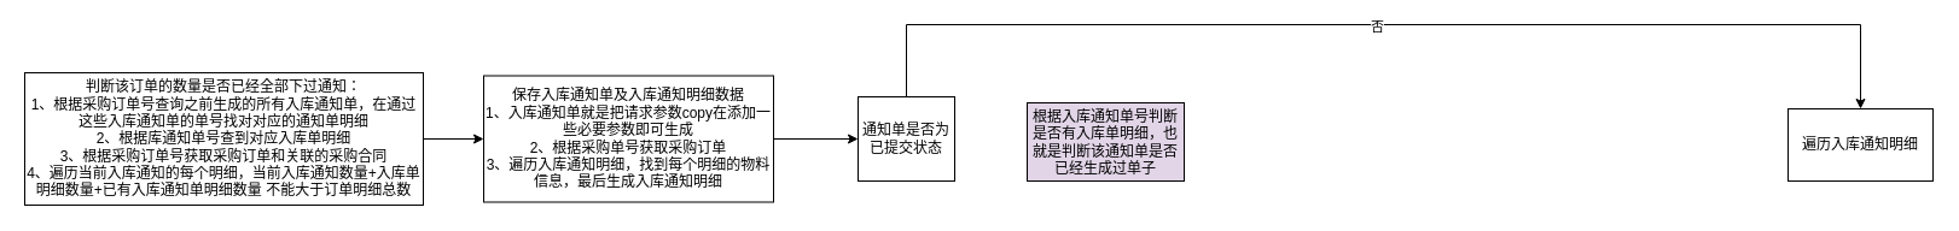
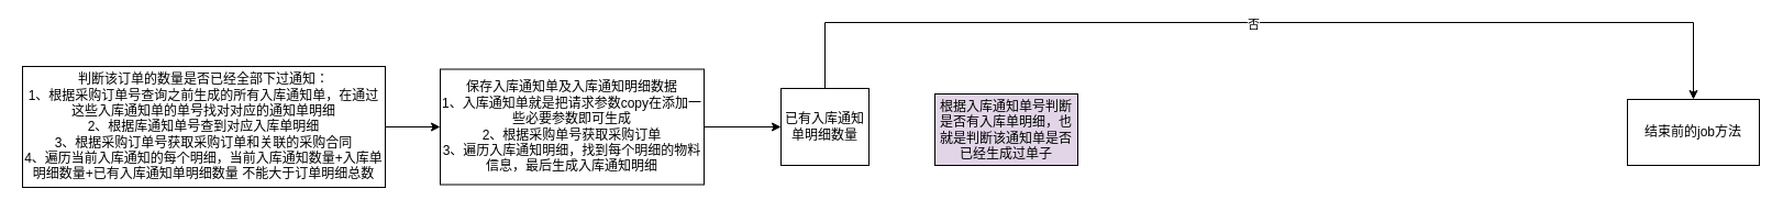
  <mxCell id="0" />
  <mxCell id="1" parent="0" />
  <mxCell id="2" value="" style="edgeStyle=orthogonalEdgeStyle;rounded=0;orthogonalLoop=1;jettySize=auto;html=1;" edge="1" parent="1" source="3" target="5"><mxGeometry relative="1" as="geometry" /></mxCell>
  <mxCell id="3" value="判断该订单的数量是否已经全部下过通知：&lt;br&gt;1、根据采购订单号查询之前生成的所有入库通知单，在通过这些入库通知单的单号找对对应的通知单明细&lt;br&gt;2、根据库通知单号查到对应入库单明细&lt;br&gt;3、根据采购订单号获取采购订单和关联的采购合同&lt;br&gt;4、遍历当前入库通知的每个明细，当前入库通知数量+入库单明细数量+已有入库通知单明细数量 不能大于订单明细总数" style="rounded=0;whiteSpace=wrap;html=1;" vertex="1" parent="1"><mxGeometry y="60" width="330" height="110" as="geometry" x="20" /></mxCell>
  <mxCell id="4" value="" style="edgeStyle=orthogonalEdgeStyle;rounded=0;orthogonalLoop=1;jettySize=auto;html=1;" edge="1" parent="1" source="5" target="6"><mxGeometry relative="1" as="geometry" /></mxCell>
  <mxCell id="5" value="保存入库通知单及入库通知明细数据&lt;br&gt;1、入库通知单就是把请求参数copy在添加一些必要参数即可生成&lt;br&gt;2、根据采购单号获取采购订单&lt;br&gt;3、遍历入库通知明细，找到每个明细的物料信息，最后生成入库通知明细" style="whiteSpace=wrap;html=1;rounded=0;" vertex="1" parent="1"><mxGeometry x="400" y="62.5" width="240" height="105" as="geometry" /></mxCell>
- <mxCell id="6" value="通知单是否为已提交状态" style="whiteSpace=wrap;html=1;rounded=0;" vertex="1" parent="1"><mxGeometry x="710" y="80" width="80" height="70" as="geometry" /></mxCell>
+ <mxCell id="6" value="已有入库通知单明细数量" style="whiteSpace=wrap;html=1;rounded=0;" vertex="1" parent="1"><mxGeometry x="710" y="80" width="80" height="70" as="geometry" /></mxCell>
  <mxCell id="7" value="根据入库通知单号判断是否有入库单明细，也就是判断该通知单是否已经生成过单子" style="whiteSpace=wrap;html=1;rounded=0;fillColor=#e1d5e7;" vertex="1" parent="1"><mxGeometry x="850" y="85" width="130" height="65" as="geometry" /></mxCell>
- <mxCell id="8" value="遍历入库通知明细" style="rounded=0;whiteSpace=wrap;html=1;" vertex="1" parent="1"><mxGeometry x="1480" y="90" width="120" height="60" as="geometry" /></mxCell>
+ <mxCell id="8" value="结束前的job方法" style="rounded=0;whiteSpace=wrap;html=1;" vertex="1" parent="1"><mxGeometry x="1480" y="90" width="120" height="60" as="geometry" /></mxCell>
  <mxCell id="9" value="" style="endArrow=none;html=1;rounded=0;" edge="1" parent="1"><mxGeometry width="50" height="50" relative="1" as="geometry"><mxPoint x="750" y="80" as="sourcePoint" /><mxPoint x="750" y="20" as="targetPoint" /></mxGeometry></mxCell>
  <mxCell id="10" value="" style="endArrow=none;html=1;rounded=0;" edge="1" parent="1"><mxGeometry width="50" height="50" relative="1" as="geometry"><mxPoint x="750" y="20" as="sourcePoint" /><mxPoint x="1540" y="20" as="targetPoint" /></mxGeometry></mxCell>
  <mxCell id="11" value="否" style="edgeLabel;html=1;align=center;verticalAlign=middle;resizable=0;points=[];" vertex="1" connectable="0" parent="10"><mxGeometry x="-0.015" y="-1" relative="1" as="geometry"><mxPoint as="offset" /></mxGeometry></mxCell>
  <mxCell id="12" value="" style="endArrow=classic;html=1;rounded=0;entryX=0.5;entryY=0;entryDx=0;entryDy=0;" edge="1" parent="1" target="8"><mxGeometry width="50" height="50" relative="1" as="geometry"><mxPoint x="1540" y="20" as="sourcePoint" /><mxPoint x="1540" y="80" as="targetPoint" /></mxGeometry></mxCell>
